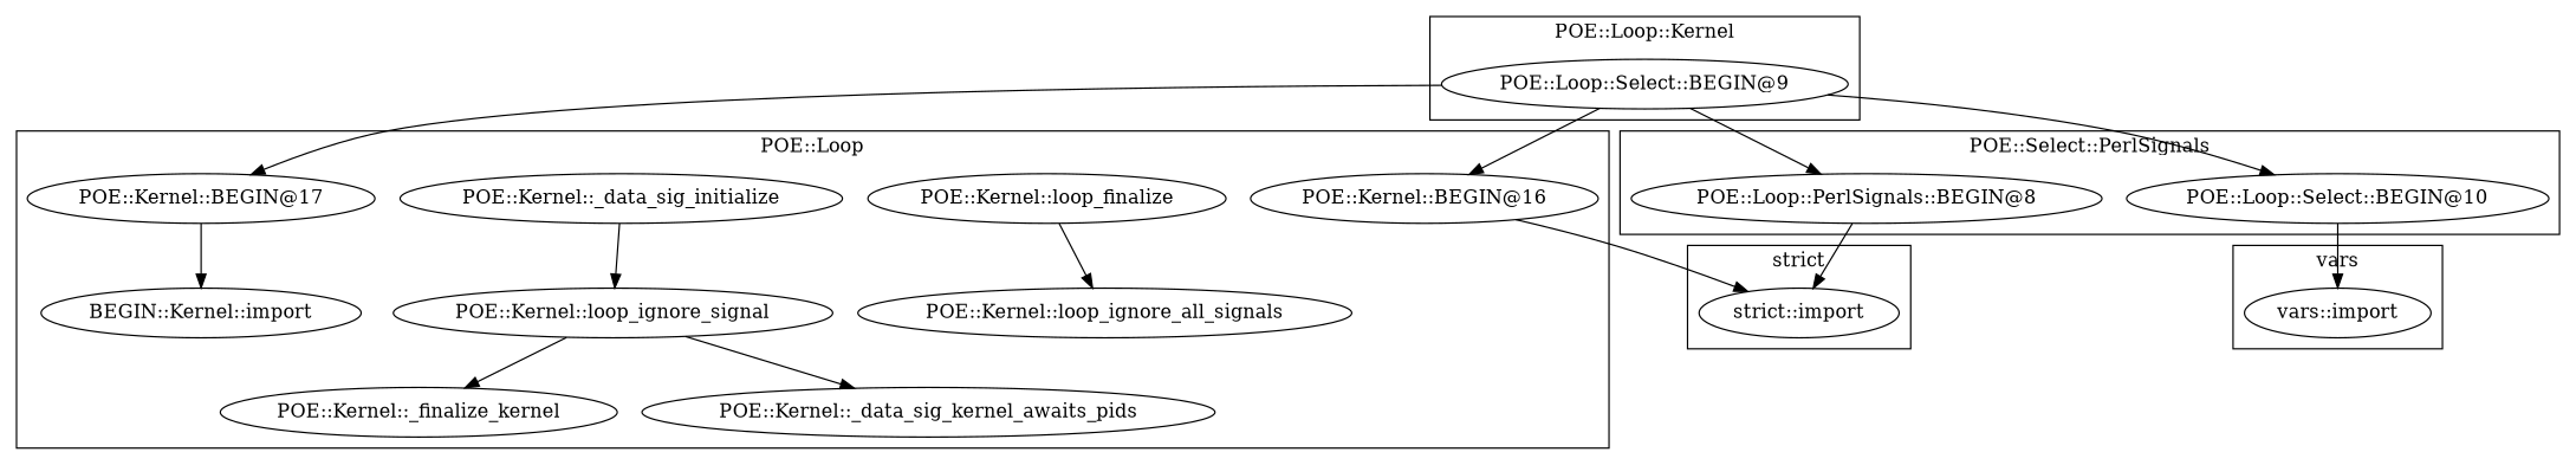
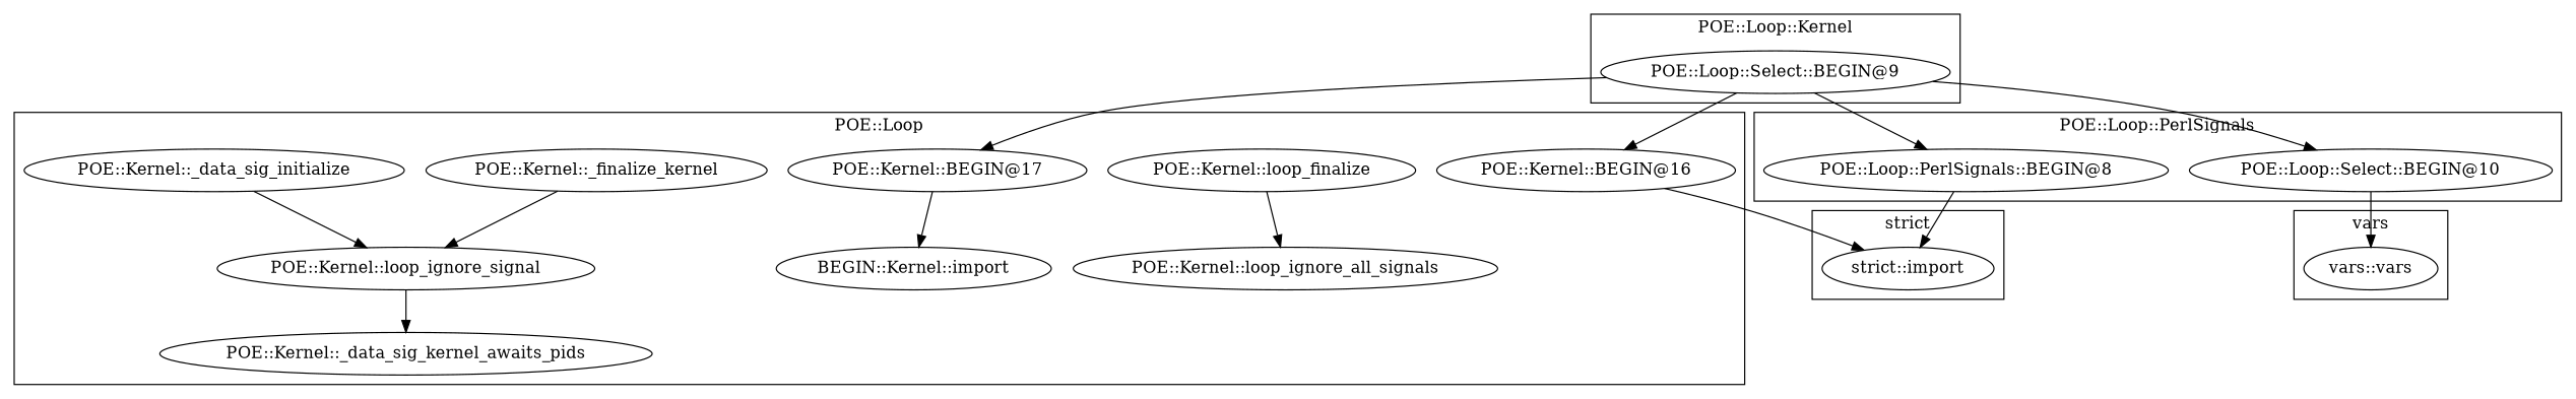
  digraph {
    "strict::import"
-   "vars::import"
+   "vars::import" [label="vars::vars"]
    "POE::Loop::Select::BEGIN@9"
    "POE::Kernel::loop_ignore_all_signals"
    "POE::Kernel::loop_finalize"
    "POE::Kernel::_finalize_kernel"
    n7 [label="BEGIN::Kernel::import"]
    "POE::Kernel::_data_sig_kernel_awaits_pids"
    "POE::Kernel::BEGIN@16"
    "POE::Kernel::_data_sig_initialize"
    "POE::Kernel::BEGIN@17"
    "POE::Kernel::loop_ignore_signal"
    n13 [label="POE::Loop::Select::BEGIN@10"]
    "POE::Loop::PerlSignals::BEGIN@8"
    subgraph cluster_1 {
      label="strict"
      "strict::import"
    }
    subgraph cluster_2 {
      label=vars
      "vars::import"
    }
    subgraph cluster_3 {
      label="POE::Loop::Kernel"
      "POE::Loop::Select::BEGIN@9"
    }
    subgraph cluster_4 {
      label="POE::Loop"
      "POE::Kernel::loop_ignore_all_signals"
      "POE::Kernel::loop_finalize"
      "POE::Kernel::_finalize_kernel"
      n7
      "POE::Kernel::_data_sig_kernel_awaits_pids"
      "POE::Kernel::BEGIN@16"
      "POE::Kernel::_data_sig_initialize"
      "POE::Kernel::BEGIN@17"
      "POE::Kernel::loop_ignore_signal"
    }
    subgraph cluster_5 {
-     label="POE::Select::PerlSignals"
+     label="POE::Loop::PerlSignals"
      n13
      "POE::Loop::PerlSignals::BEGIN@8"
    }
    "POE::Loop::Select::BEGIN@9" -> "POE::Kernel::BEGIN@16"
    "POE::Loop::Select::BEGIN@9" -> "POE::Kernel::BEGIN@17"
    "POE::Loop::Select::BEGIN@9" -> n13
    "POE::Loop::Select::BEGIN@9" -> "POE::Loop::PerlSignals::BEGIN@8"
    "POE::Kernel::loop_finalize" -> "POE::Kernel::loop_ignore_all_signals"
-   "POE::Kernel::loop_ignore_signal" -> "POE::Kernel::_finalize_kernel"
+   "POE::Kernel::_finalize_kernel" -> "POE::Kernel::loop_ignore_signal"
    "POE::Kernel::BEGIN@16" -> "strict::import"
    "POE::Kernel::_data_sig_initialize" -> "POE::Kernel::loop_ignore_signal"
    "POE::Kernel::BEGIN@17" -> n7
    "POE::Kernel::loop_ignore_signal" -> "POE::Kernel::_data_sig_kernel_awaits_pids"
    n13 -> "vars::import"
    "POE::Loop::PerlSignals::BEGIN@8" -> "strict::import"
  }
